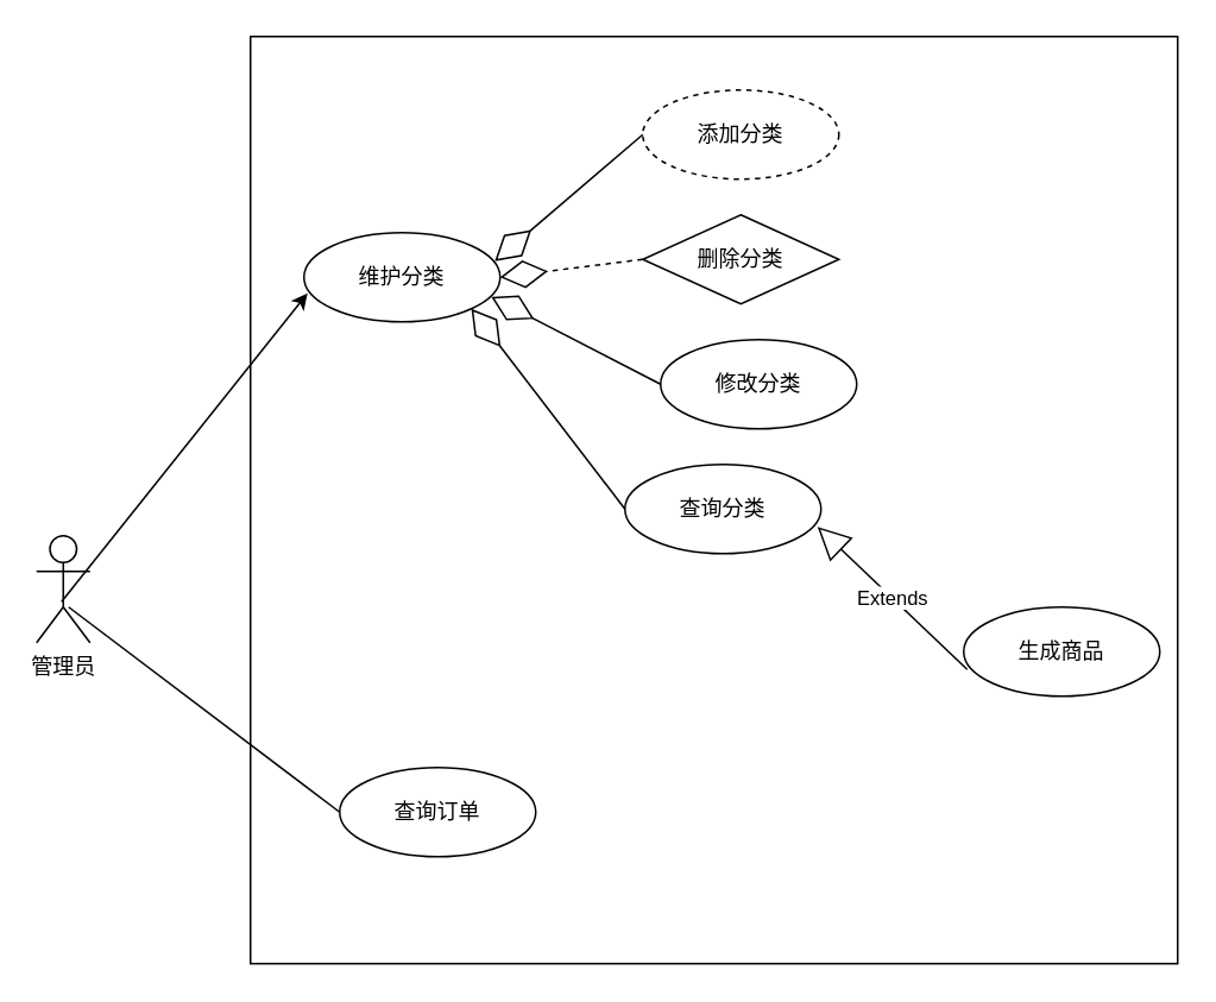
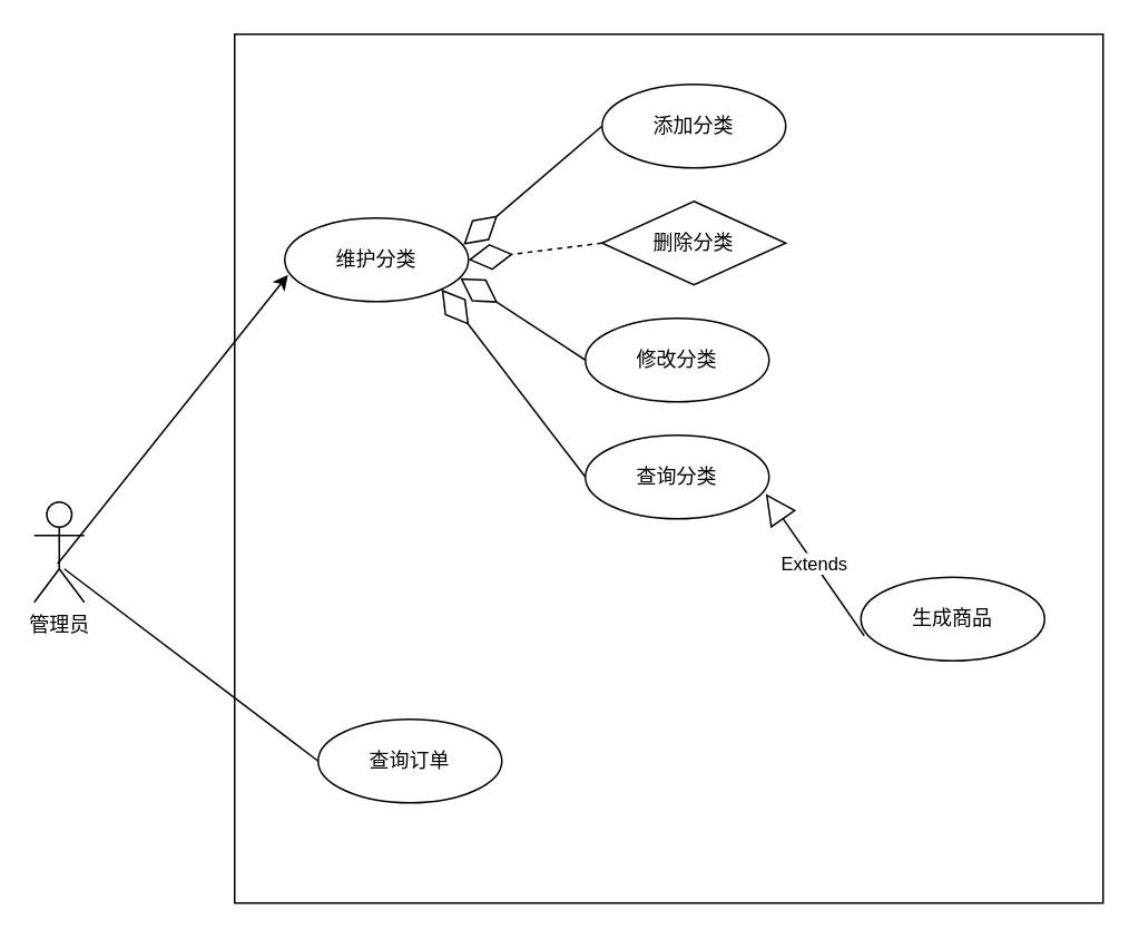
  <mxCell id="0" />
  <mxCell id="1" parent="0" />
  <mxCell id="2" value="" style="whiteSpace=wrap;html=1;aspect=fixed;fillColor=none;" parent="1" vertex="1"><mxGeometry x="140" y="20" width="520" height="520" as="geometry" /></mxCell>
  <mxCell id="3" value="管理员" style="shape=umlActor;verticalLabelPosition=bottom;labelBackgroundColor=#ffffff;verticalAlign=top;html=1;" parent="1" vertex="1"><mxGeometry x="20" y="300" width="30" height="60" as="geometry" /></mxCell>
  <mxCell id="4" value="维护分类" style="ellipse;whiteSpace=wrap;html=1;fillColor=none;" parent="1" vertex="1"><mxGeometry x="170" y="130" width="110" height="50" as="geometry" /></mxCell>
- <mxCell id="5" value="添加分类" style="ellipse;whiteSpace=wrap;html=1;fillColor=none;dashed=1;" parent="1" vertex="1"><mxGeometry x="360" y="50" width="110" height="50" as="geometry" /></mxCell>
+ <mxCell id="5" value="添加分类" style="ellipse;whiteSpace=wrap;html=1;fillColor=none;" parent="1" vertex="1"><mxGeometry x="360" y="50" width="110" height="50" as="geometry" /></mxCell>
  <mxCell id="6" value="" style="endArrow=classic;html=1;exitX=0.467;exitY=0.617;exitDx=0;exitDy=0;exitPerimeter=0;entryX=0.018;entryY=0.68;entryDx=0;entryDy=0;entryPerimeter=0;" parent="1" source="3" target="4" edge="1"><mxGeometry width="50" height="50" relative="1" as="geometry"><mxPoint x="50" y="110" as="sourcePoint" /><mxPoint x="100" y="60" as="targetPoint" /></mxGeometry></mxCell>
  <mxCell id="7" value="" style="endArrow=diamondThin;endFill=0;endSize=24;html=1;exitX=0;exitY=0.5;exitDx=0;exitDy=0;entryX=0.973;entryY=0.32;entryDx=0;entryDy=0;entryPerimeter=0;" parent="1" source="5" target="4" edge="1"><mxGeometry width="160" relative="1" as="geometry"><mxPoint x="260" y="80" as="sourcePoint" /><mxPoint x="420" y="80" as="targetPoint" /></mxGeometry></mxCell>
  <mxCell id="8" value="删除分类" style="rhombus;whiteSpace=wrap;html=1;fillColor=none;" parent="1" vertex="1"><mxGeometry x="360" y="120" width="110" height="50" as="geometry" /></mxCell>
  <mxCell id="9" value="" style="endArrow=diamondThin;endFill=0;endSize=24;html=1;exitX=0;exitY=0.5;exitDx=0;exitDy=0;entryX=1;entryY=0.5;entryDx=0;entryDy=0;dashed=1;" parent="1" source="8" target="4" edge="1"><mxGeometry width="160" relative="1" as="geometry"><mxPoint x="130" y="160" as="sourcePoint" /><mxPoint x="280" y="80" as="targetPoint" /></mxGeometry></mxCell>
- <mxCell id="10" value="修改分类" style="ellipse;whiteSpace=wrap;html=1;fillColor=none;" parent="1" vertex="1"><mxGeometry x="370" y="190" width="110" height="50" as="geometry" /></mxCell>
+ <mxCell id="10" value="修改分类" style="ellipse;whiteSpace=wrap;html=1;fillColor=none;" parent="1" vertex="1"><mxGeometry x="350" y="190" width="110" height="50" as="geometry" /></mxCell>
  <mxCell id="11" value="" style="endArrow=diamondThin;endFill=0;endSize=24;html=1;exitX=0;exitY=0.5;exitDx=0;exitDy=0;entryX=0.955;entryY=0.72;entryDx=0;entryDy=0;entryPerimeter=0;" parent="1" source="10" target="4" edge="1"><mxGeometry width="160" relative="1" as="geometry"><mxPoint x="160" y="160" as="sourcePoint" /><mxPoint x="280" y="90" as="targetPoint" /></mxGeometry></mxCell>
  <mxCell id="12" value="查询分类" style="ellipse;whiteSpace=wrap;html=1;fillColor=none;" parent="1" vertex="1"><mxGeometry x="350" y="260" width="110" height="50" as="geometry" /></mxCell>
  <mxCell id="13" value="" style="endArrow=diamondThin;endFill=0;endSize=24;html=1;exitX=0;exitY=0.5;exitDx=0;exitDy=0;entryX=1;entryY=1;entryDx=0;entryDy=0;" parent="1" source="12" target="4" edge="1"><mxGeometry width="160" relative="1" as="geometry"><mxPoint x="170" y="260" as="sourcePoint" /><mxPoint x="250" y="180" as="targetPoint" /></mxGeometry></mxCell>
- <mxCell id="14" value="生成商品" style="ellipse;whiteSpace=wrap;html=1;fillColor=none;" parent="1" vertex="1"><mxGeometry x="540" y="340" width="110" height="50" as="geometry" /></mxCell>
+ <mxCell id="14" value="生成商品" style="ellipse;whiteSpace=wrap;html=1;fillColor=none;" parent="1" vertex="1"><mxGeometry x="515" y="345" width="110" height="50" as="geometry" /></mxCell>
  <mxCell id="15" value="Extends" style="endArrow=block;endSize=16;endFill=0;html=1;entryX=0.982;entryY=0.7;entryDx=0;entryDy=0;entryPerimeter=0;exitX=0.018;exitY=0.7;exitDx=0;exitDy=0;exitPerimeter=0;" parent="1" source="14" target="12" edge="1"><mxGeometry width="160" relative="1" as="geometry"><mxPoint x="430" y="370" as="sourcePoint" /><mxPoint x="590" y="370" as="targetPoint" /></mxGeometry></mxCell>
  <mxCell id="16" value="查询订单" style="ellipse;whiteSpace=wrap;html=1;fillColor=none;" parent="1" vertex="1"><mxGeometry x="190" y="430" width="110" height="50" as="geometry" /></mxCell>
  <mxCell id="17" value="" style="endArrow=none;html=1;entryX=0;entryY=0.5;entryDx=0;entryDy=0;" parent="1" target="16" edge="1"><mxGeometry width="50" height="50" relative="1" as="geometry"><mxPoint x="38" y="340" as="sourcePoint" /><mxPoint x="140" y="340" as="targetPoint" /></mxGeometry></mxCell>
